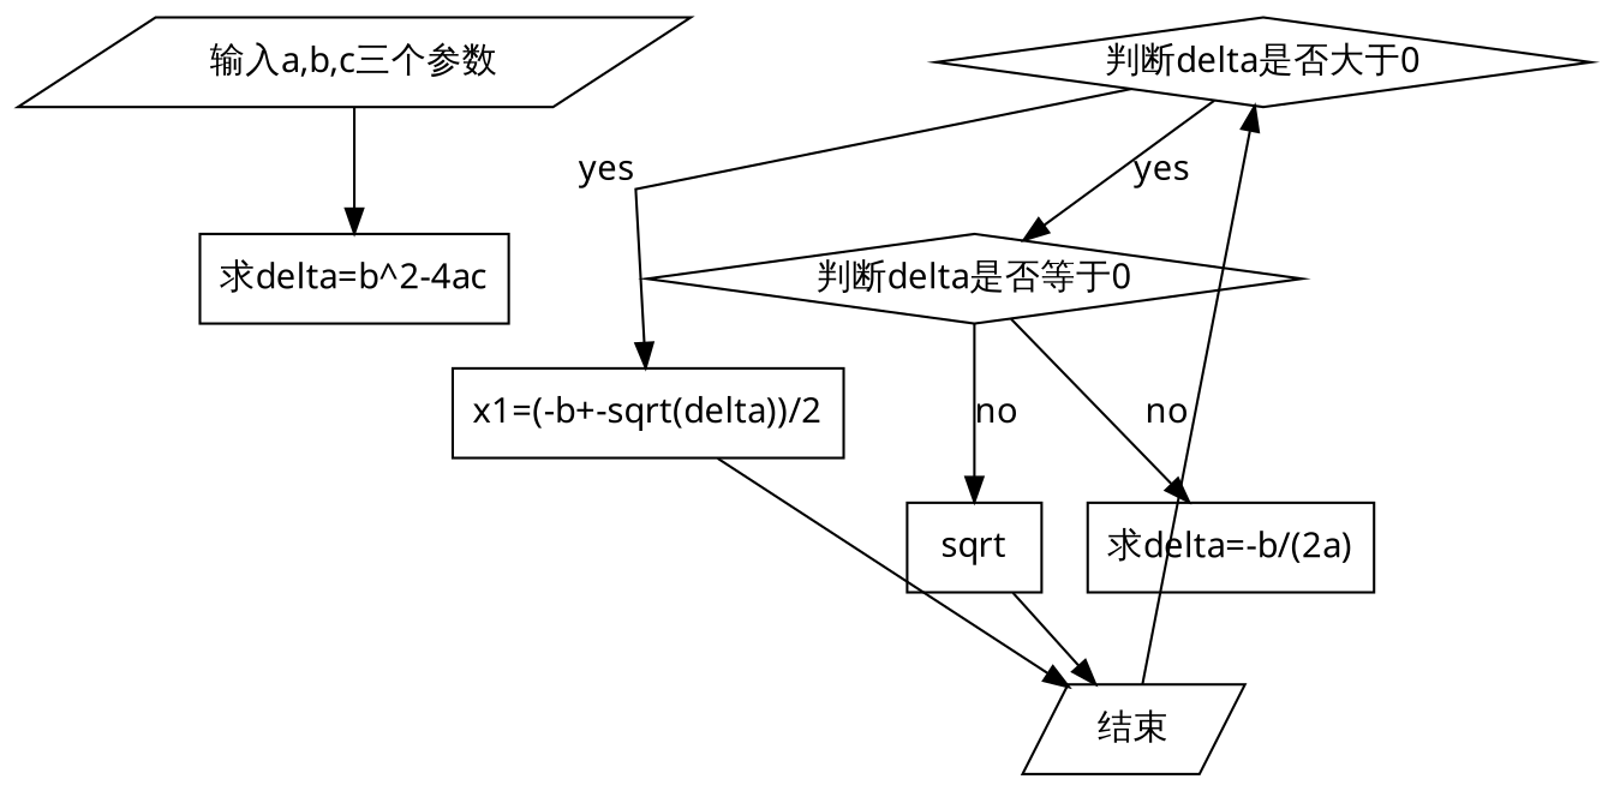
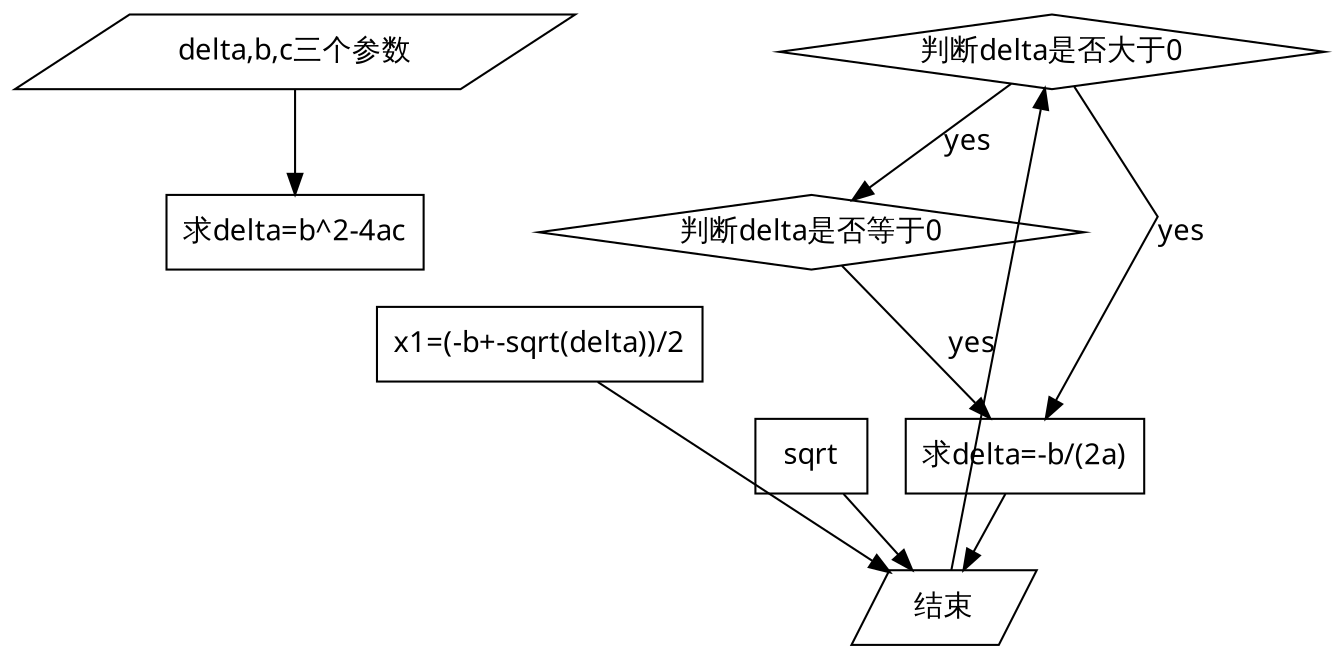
  digraph {
    splines=line
    node [fontname="Microsoft Yahei" shape=rectangle]
    edge [fontname="Microsoft Yahei"]
-   n1 [label="输入a,b,c三个参数" shape=parallelogram]
+   n1 [label="delta,b,c三个参数" shape=parallelogram]
    n2 [label="求delta=b^2-4ac"]
    n3 [label="判断delta是否大于0" shape=diamond]
    n4 [label="x1=(-b+-sqrt(delta))/2"]
    n5 [label="判断delta是否等于0" shape=diamond]
    n6 [label="结束" shape=parallelogram]
    n7 [label="求delta=-b/(2a)"]
    n8 [label=sqrt]
    n1 -> n2
-   n3 -> n4 [label=yes]
+   n3 -> n7 [label=yes]
    n3 -> n5 [label=yes]
    n4 -> n6
-   n5 -> n7 [label=no]
-   n5 -> n8 [label=no]
+   n5 -> n7 [label=yes]
    n6 -> n3
+   n7 -> n6
    n8 -> n6
  }
